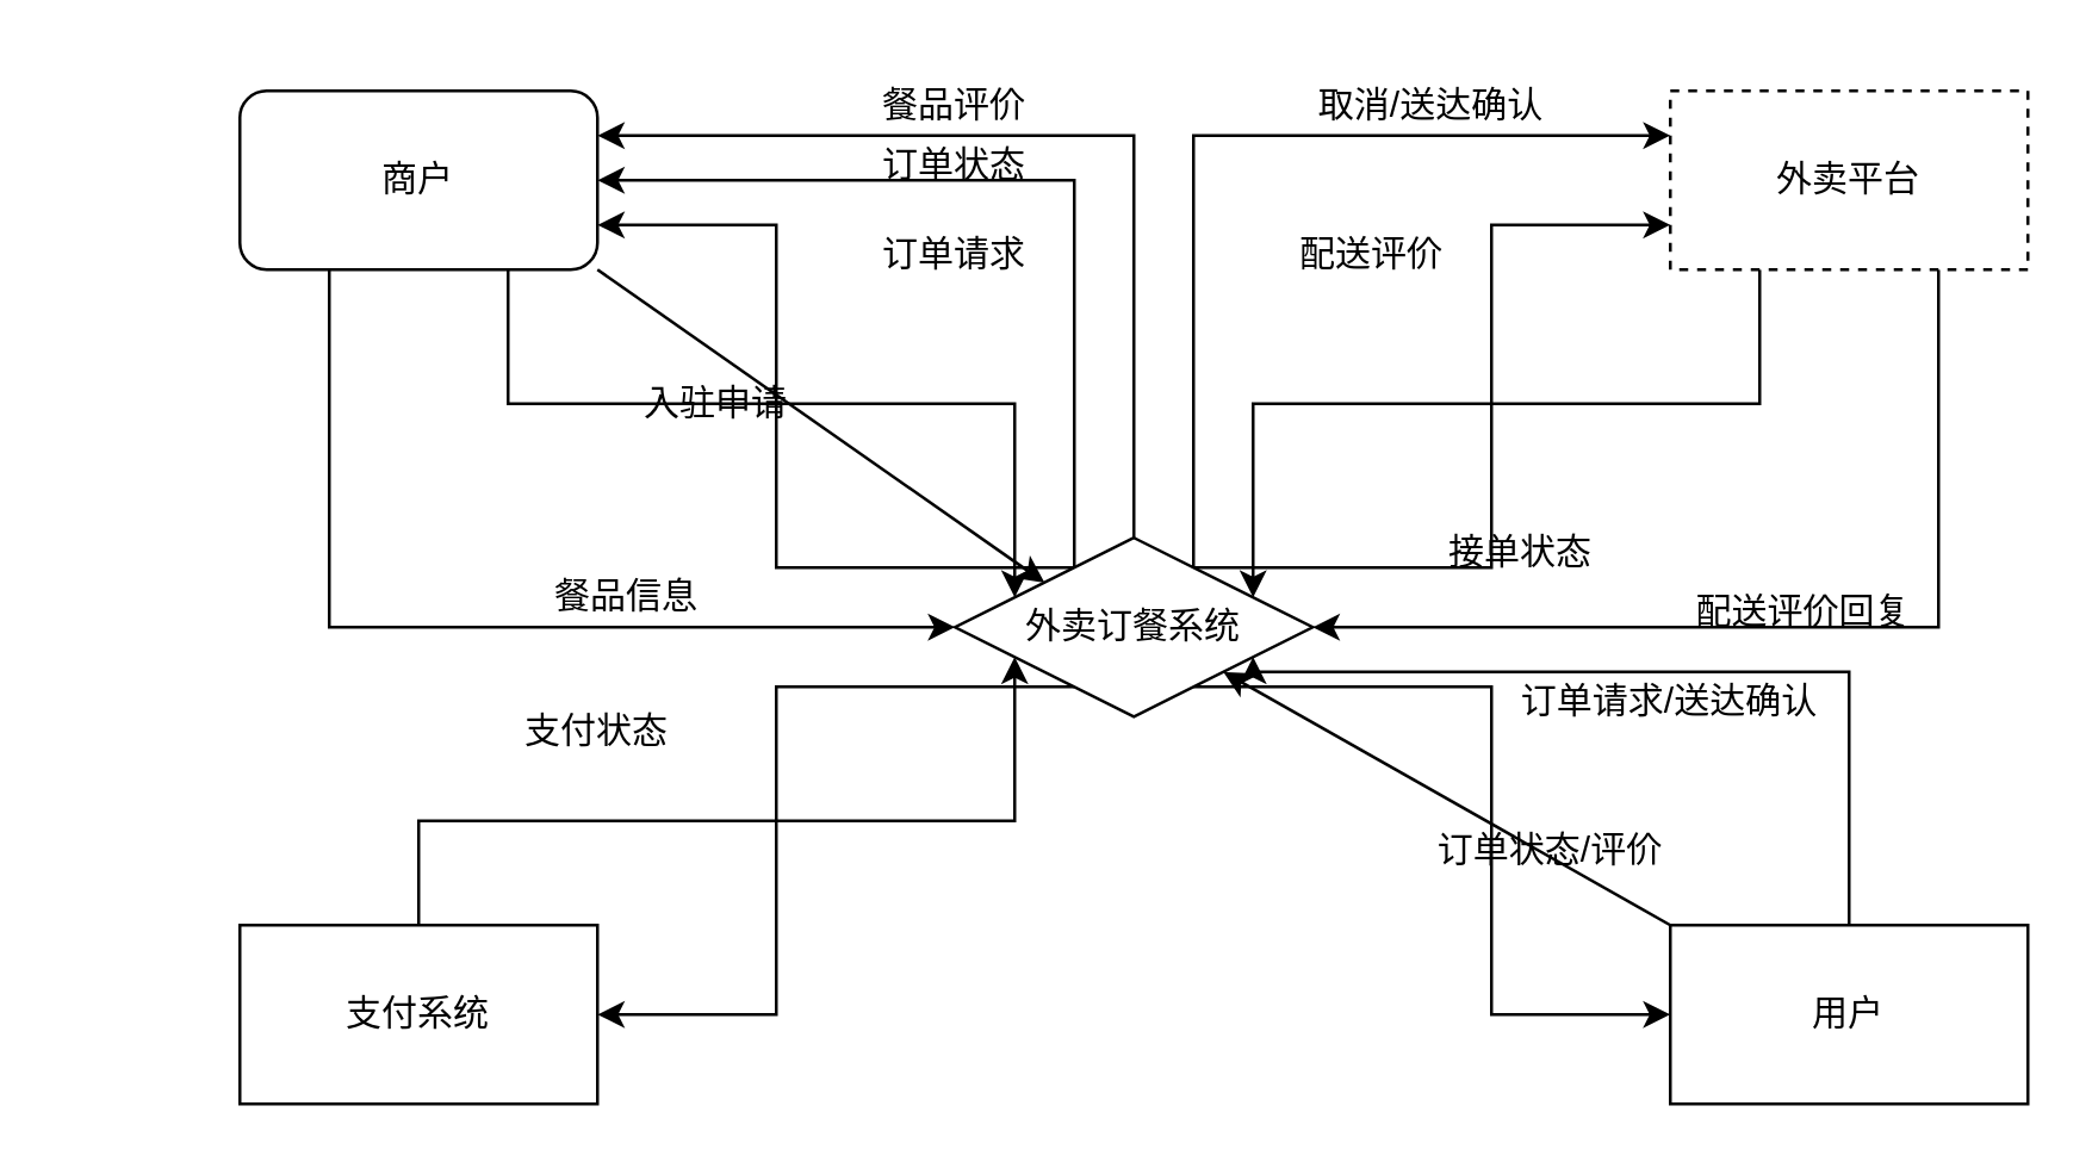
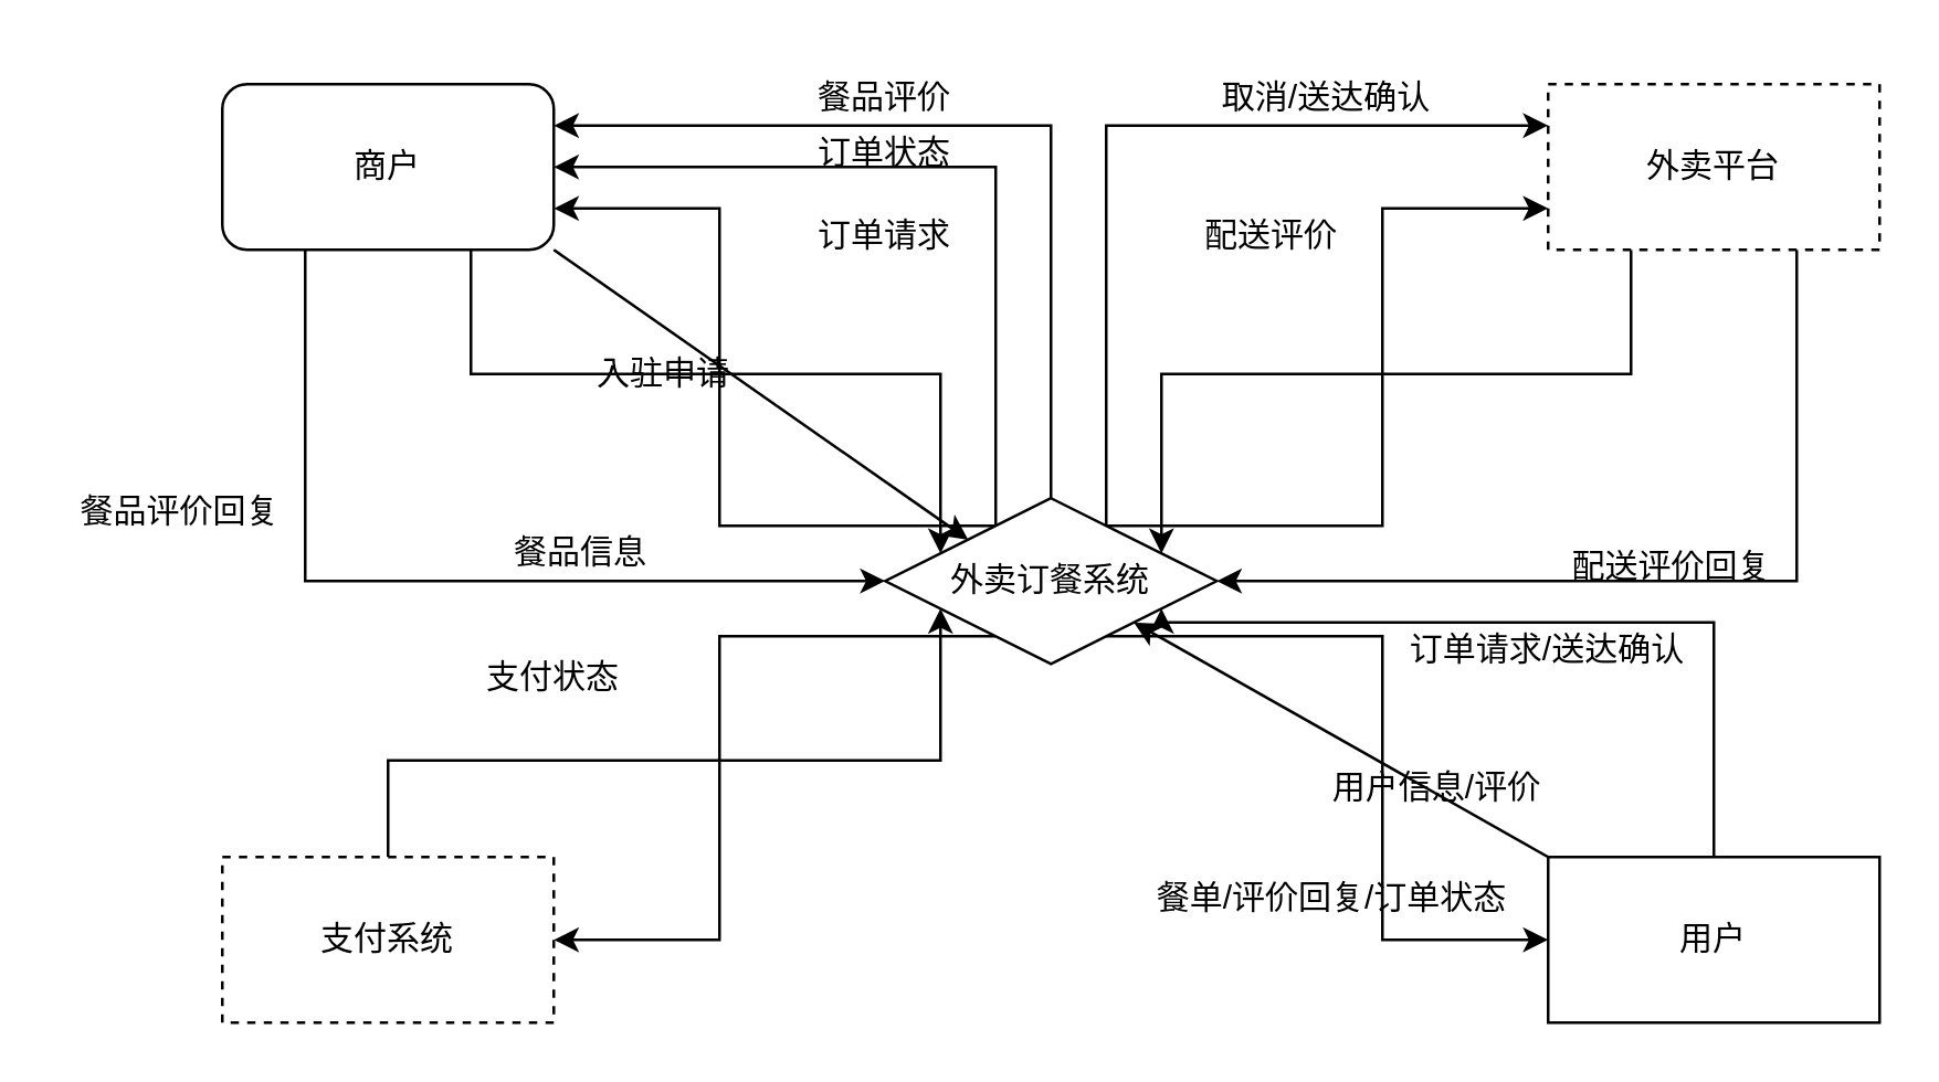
  <mxCell id="0" />
  <mxCell id="1" parent="0" />
  <mxCell id="2" style="rounded=0;orthogonalLoop=1;jettySize=auto;html=1;exitX=1;exitY=1;exitDx=0;exitDy=0;entryX=0;entryY=0;entryDx=0;entryDy=0;" edge="1" parent="1" source="5" target="16"><mxGeometry relative="1" as="geometry" /></mxCell>
  <mxCell id="3" style="edgeStyle=orthogonalEdgeStyle;rounded=0;orthogonalLoop=1;jettySize=auto;html=1;exitX=0.75;exitY=1;exitDx=0;exitDy=0;entryX=0;entryY=0.25;entryDx=0;entryDy=0;" edge="1" parent="1" source="5" target="16"><mxGeometry relative="1" as="geometry" /></mxCell>
  <mxCell id="4" style="edgeStyle=orthogonalEdgeStyle;rounded=0;orthogonalLoop=1;jettySize=auto;html=1;exitX=0.25;exitY=1;exitDx=0;exitDy=0;entryX=0;entryY=0.5;entryDx=0;entryDy=0;" edge="1" parent="1" source="5" target="16"><mxGeometry relative="1" as="geometry" /></mxCell>
  <mxCell id="5" value="商户" style="whiteSpace=wrap;html=1;rounded=1;" vertex="1" parent="1"><mxGeometry x="80" y="30" width="120" height="60" as="geometry" /></mxCell>
  <mxCell id="6" style="edgeStyle=orthogonalEdgeStyle;rounded=0;orthogonalLoop=1;jettySize=auto;html=1;exitX=0.25;exitY=1;exitDx=0;exitDy=0;entryX=1;entryY=0.25;entryDx=0;entryDy=0;" edge="1" parent="1" source="8" target="16"><mxGeometry relative="1" as="geometry" /></mxCell>
  <mxCell id="7" style="edgeStyle=orthogonalEdgeStyle;rounded=0;orthogonalLoop=1;jettySize=auto;html=1;exitX=0.75;exitY=1;exitDx=0;exitDy=0;entryX=1;entryY=0.5;entryDx=0;entryDy=0;" edge="1" parent="1" source="8" target="16"><mxGeometry relative="1" as="geometry" /></mxCell>
  <mxCell id="8" value="外卖平台" style="rounded=0;whiteSpace=wrap;html=1;dashed=1;" vertex="1" parent="1"><mxGeometry x="560" y="30" width="120" height="60" as="geometry" /></mxCell>
  <mxCell id="9" style="edgeStyle=orthogonalEdgeStyle;rounded=0;orthogonalLoop=1;jettySize=auto;html=1;exitX=0.75;exitY=1;exitDx=0;exitDy=0;entryX=0;entryY=0.5;entryDx=0;entryDy=0;" edge="1" parent="1" source="16" target="21"><mxGeometry relative="1" as="geometry" /></mxCell>
  <mxCell id="10" style="edgeStyle=orthogonalEdgeStyle;rounded=0;orthogonalLoop=1;jettySize=auto;html=1;exitX=0.75;exitY=0;exitDx=0;exitDy=0;entryX=0;entryY=0.75;entryDx=0;entryDy=0;" edge="1" parent="1" source="16" target="8"><mxGeometry relative="1" as="geometry" /></mxCell>
  <mxCell id="11" style="edgeStyle=orthogonalEdgeStyle;rounded=0;orthogonalLoop=1;jettySize=auto;html=1;exitX=0.75;exitY=0;exitDx=0;exitDy=0;entryX=0;entryY=0.25;entryDx=0;entryDy=0;" edge="1" parent="1" source="16" target="8"><mxGeometry relative="1" as="geometry"><Array as="points"><mxPoint x="400" y="180" /><mxPoint x="400" y="45" /></Array></mxGeometry></mxCell>
  <mxCell id="12" style="edgeStyle=orthogonalEdgeStyle;rounded=0;orthogonalLoop=1;jettySize=auto;html=1;exitX=0.5;exitY=0;exitDx=0;exitDy=0;entryX=1;entryY=0.25;entryDx=0;entryDy=0;" edge="1" parent="1" source="16" target="5"><mxGeometry relative="1" as="geometry" /></mxCell>
  <mxCell id="13" style="edgeStyle=orthogonalEdgeStyle;rounded=0;orthogonalLoop=1;jettySize=auto;html=1;exitX=0.25;exitY=0;exitDx=0;exitDy=0;entryX=1;entryY=0.5;entryDx=0;entryDy=0;" edge="1" parent="1" source="16" target="5"><mxGeometry relative="1" as="geometry"><Array as="points"><mxPoint x="360" y="180" /><mxPoint x="360" y="60" /></Array></mxGeometry></mxCell>
  <mxCell id="14" style="edgeStyle=orthogonalEdgeStyle;rounded=0;orthogonalLoop=1;jettySize=auto;html=1;exitX=0.25;exitY=0;exitDx=0;exitDy=0;entryX=1;entryY=0.75;entryDx=0;entryDy=0;" edge="1" parent="1" source="16" target="5"><mxGeometry relative="1" as="geometry" /></mxCell>
  <mxCell id="15" style="edgeStyle=orthogonalEdgeStyle;rounded=0;orthogonalLoop=1;jettySize=auto;html=1;exitX=0.25;exitY=1;exitDx=0;exitDy=0;entryX=1;entryY=0.5;entryDx=0;entryDy=0;" edge="1" parent="1" source="16" target="18"><mxGeometry relative="1" as="geometry" /></mxCell>
  <mxCell id="16" value="外卖订餐系统" style="rhombus;whiteSpace=wrap;html=1;" vertex="1" parent="1"><mxGeometry x="320" y="180" width="120" height="60" as="geometry" /></mxCell>
  <mxCell id="17" style="edgeStyle=orthogonalEdgeStyle;rounded=0;orthogonalLoop=1;jettySize=auto;html=1;exitX=0.5;exitY=0;exitDx=0;exitDy=0;entryX=0;entryY=0.75;entryDx=0;entryDy=0;" edge="1" parent="1" source="18" target="16"><mxGeometry relative="1" as="geometry" /></mxCell>
- <mxCell id="18" value="支付系统" style="rounded=0;whiteSpace=wrap;html=1;" vertex="1" parent="1"><mxGeometry x="80" y="310" width="120" height="60" as="geometry" /></mxCell>
+ <mxCell id="18" value="支付系统" style="rounded=0;whiteSpace=wrap;html=1;dashed=1;" vertex="1" parent="1"><mxGeometry x="80" y="310" width="120" height="60" as="geometry" /></mxCell>
  <mxCell id="19" style="edgeStyle=orthogonalEdgeStyle;rounded=0;orthogonalLoop=1;jettySize=auto;html=1;entryX=1;entryY=0.75;entryDx=0;entryDy=0;" edge="1" parent="1" source="21" target="16"><mxGeometry relative="1" as="geometry"><Array as="points"><mxPoint x="620" y="225" /></Array></mxGeometry></mxCell>
  <mxCell id="20" style="rounded=0;orthogonalLoop=1;jettySize=auto;html=1;exitX=0;exitY=0;exitDx=0;exitDy=0;entryX=1;entryY=1;entryDx=0;entryDy=0;" edge="1" parent="1" source="21" target="16"><mxGeometry relative="1" as="geometry" /></mxCell>
  <mxCell id="21" value="用户" style="rounded=0;whiteSpace=wrap;html=1;" vertex="1" parent="1"><mxGeometry x="560" y="310" width="120" height="60" as="geometry" /></mxCell>
  <mxCell id="22" value="入驻申请" style="text;html=1;strokeColor=none;fillColor=none;align=center;verticalAlign=middle;whiteSpace=wrap;rounded=0;" vertex="1" parent="1"><mxGeometry x="210" y="120" width="60" height="30" as="geometry" /></mxCell>
+ <mxCell id="23" value="餐品评价回复" style="text;html=1;strokeColor=none;fillColor=none;align=center;verticalAlign=middle;whiteSpace=wrap;rounded=0;" vertex="1" parent="1"><mxGeometry x="20" y="170" width="90" height="30" as="geometry" /></mxCell>
  <mxCell id="24" value="餐品信息" style="text;html=1;strokeColor=none;fillColor=none;align=center;verticalAlign=middle;whiteSpace=wrap;rounded=0;" vertex="1" parent="1"><mxGeometry x="180" y="185" width="60" height="30" as="geometry" /></mxCell>
  <mxCell id="25" value="支付状态" style="text;html=1;strokeColor=none;fillColor=none;align=center;verticalAlign=middle;whiteSpace=wrap;rounded=0;" vertex="1" parent="1"><mxGeometry x="170" y="230" width="60" height="30" as="geometry" /></mxCell>
+ <mxCell id="26" value="餐单/评价回复/订单状态" style="text;html=1;strokeColor=none;fillColor=none;align=center;verticalAlign=middle;whiteSpace=wrap;rounded=0;" vertex="1" parent="1"><mxGeometry x="414" y="310" width="136" height="30" as="geometry" /></mxCell>
  <mxCell id="27" value="配送评价" style="text;html=1;strokeColor=none;fillColor=none;align=center;verticalAlign=middle;whiteSpace=wrap;rounded=0;" vertex="1" parent="1"><mxGeometry x="430" y="70" width="60" height="30" as="geometry" /></mxCell>
  <mxCell id="28" value="取消/送达确认" style="text;html=1;strokeColor=none;fillColor=none;align=center;verticalAlign=middle;whiteSpace=wrap;rounded=0;" vertex="1" parent="1"><mxGeometry x="430" y="20" width="100" height="30" as="geometry" /></mxCell>
  <mxCell id="29" value="餐品评价" style="text;html=1;strokeColor=none;fillColor=none;align=center;verticalAlign=middle;whiteSpace=wrap;rounded=0;" vertex="1" parent="1"><mxGeometry x="290" y="20" width="60" height="30" as="geometry" /></mxCell>
  <mxCell id="30" value="订单状态" style="text;html=1;strokeColor=none;fillColor=none;align=center;verticalAlign=middle;whiteSpace=wrap;rounded=0;" vertex="1" parent="1"><mxGeometry x="290" y="40" width="60" height="30" as="geometry" /></mxCell>
  <mxCell id="31" value="订单请求" style="text;html=1;strokeColor=none;fillColor=none;align=center;verticalAlign=middle;whiteSpace=wrap;rounded=0;" vertex="1" parent="1"><mxGeometry x="290" y="70" width="60" height="30" as="geometry" /></mxCell>
- <mxCell id="32" value="接单状态" style="text;html=1;strokeColor=none;fillColor=none;align=center;verticalAlign=middle;whiteSpace=wrap;rounded=0;" vertex="1" parent="1"><mxGeometry x="480" y="170" width="60" height="30" as="geometry" /></mxCell>
  <mxCell id="33" value="配送评价回复" style="text;html=1;strokeColor=none;fillColor=none;align=center;verticalAlign=middle;whiteSpace=wrap;rounded=0;" vertex="1" parent="1"><mxGeometry x="560" y="190" width="90" height="30" as="geometry" /></mxCell>
- <mxCell id="34" value="订单状态/评价" style="text;html=1;strokeColor=none;fillColor=none;align=center;verticalAlign=middle;whiteSpace=wrap;rounded=0;" vertex="1" parent="1"><mxGeometry x="480" y="270" width="80" height="30" as="geometry" /></mxCell>
+ <mxCell id="34" value="用户信息/评价" style="text;html=1;strokeColor=none;fillColor=none;align=center;verticalAlign=middle;whiteSpace=wrap;rounded=0;" vertex="1" parent="1"><mxGeometry x="480" y="270" width="80" height="30" as="geometry" /></mxCell>
  <mxCell id="35" value="订单请求/送达确认" style="text;html=1;strokeColor=none;fillColor=none;align=center;verticalAlign=middle;whiteSpace=wrap;rounded=0;" vertex="1" parent="1"><mxGeometry x="500" y="220" width="120" height="30" as="geometry" /></mxCell>
